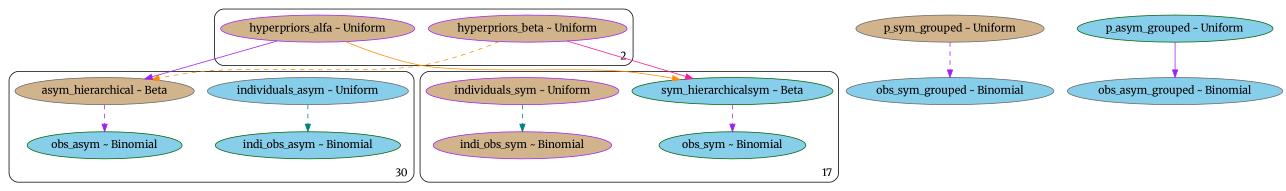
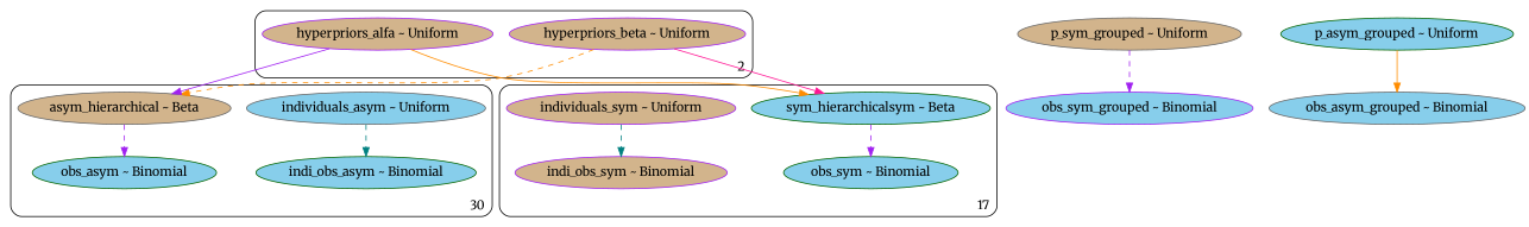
  digraph {
    fontname=Merriweather
    node [color=darkgreen fillcolor=skyblue fontname=Merriweather style=filled]
    edge [color=purple fontname=Merriweather style=dashed]
    n1 [color=gray40 label="individuals_asym ~ Uniform"]
    n2 [color=gray40 fillcolor=tan label="asym_hierarchical ~ Beta"]
    n3 [label="obs_asym ~ Binomial"]
    n4 [label="indi_obs_asym ~ Binomial"]
    n5 [label="sym_hierarchicalsym ~ Beta"]
    n6 [color=purple fillcolor=tan label="individuals_sym ~ Uniform"]
    n7 [label="obs_sym ~ Binomial"]
    n8 [color=purple fillcolor=tan label="indi_obs_sym ~ Binomial"]
    n9 [color=purple fillcolor=tan label="hyperpriors_beta ~ Uniform"]
    n10 [color=purple fillcolor=tan label="hyperpriors_alfa ~ Uniform"]
    n11 [color=gray40 fillcolor=tan label="p_sym_grouped ~ Uniform"]
-   n12 [color=gray40 label="obs_sym_grouped ~ Binomial"]
+   n12 [color=purple label="obs_sym_grouped ~ Binomial"]
    n13 [label="p_asym_grouped ~ Uniform"]
    n14 [color=gray40 label="obs_asym_grouped ~ Binomial"]
    subgraph cluster_1 {
      label=30
      labeljust=r
      labelloc=b
      style=rounded
      n1
      n2
      n3
      n4
    }
    subgraph cluster_2 {
      label=17
      labeljust=r
      labelloc=b
      style=rounded
      n5
      n6
      n7
      n8
    }
    subgraph cluster_3 {
      label=2
      labeljust=r
      labelloc=b
      style=rounded
      n9
      n10
    }
    n1 -> n4 [color=teal]
    n2 -> n3
    n5 -> n7
    n6 -> n8 [color=teal]
    n9 -> n2 [color=darkorange]
    n9 -> n5 [color=deeppink style=solid]
    n10 -> n2 [style=solid]
    n10 -> n5 [color=darkorange style=solid]
    n11 -> n12
-   n13 -> n14 [style=solid]
+   n13 -> n14 [color=darkorange style=solid]
  }
